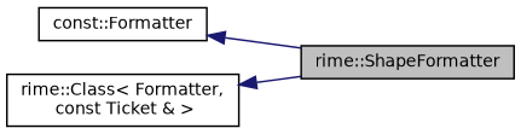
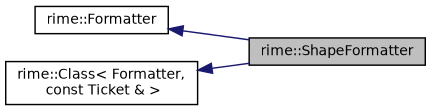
  digraph {
    rankdir=LR
    node [color=black fillcolor=white fontname=Helvetica fontsize=10 shape=record style=filled]
    edge [color=midnightblue dir=back fontname=Helvetica fontsize=10 labelfontname=Helvetica labelfontsize=10 style=solid]
    n1 [fillcolor=grey75 fontcolor=black height=0.2 label="rime::ShapeFormatter" width=0.4]
-   n2 [height=0.2 label="const::Formatter" width=0.4]
+   n2 [height=0.2 label="rime::Formatter" width=0.4]
    n3 [height=0.2 label="rime::Class\< Formatter,\l const Ticket & \>" width=0.4]
    n2 -> n1
    n3 -> n1
  }
